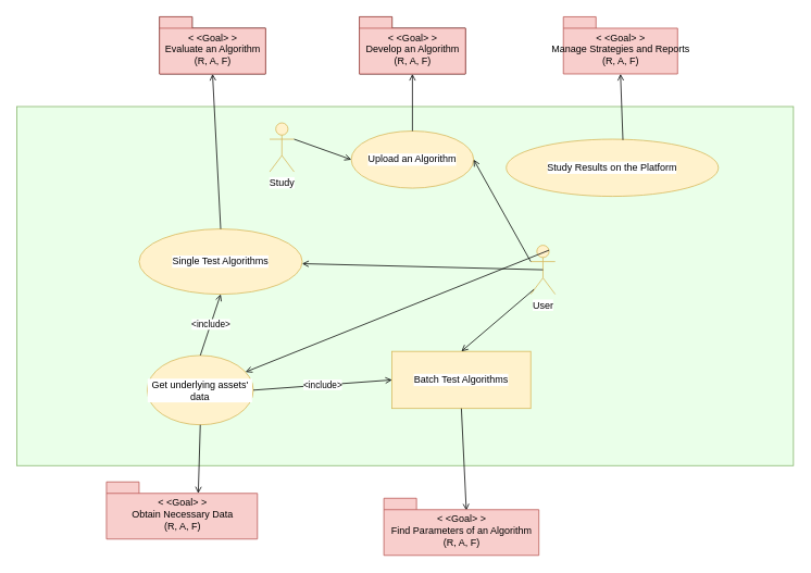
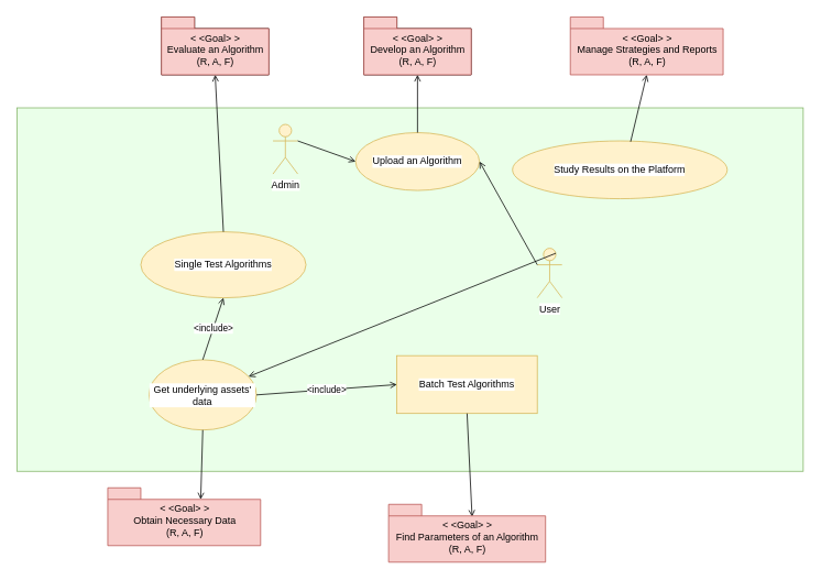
  <mxCell id="0" />
  <mxCell id="1" parent="0" />
  <mxCell id="2" value="" style="rounded=0;whiteSpace=wrap;html=1;labelBackgroundColor=none;labelBorderColor=none;strokeColor=#82b366;fillColor=#EAFFE9;" parent="1" vertex="1"><mxGeometry x="20" y="130" width="952" height="440" as="geometry" /></mxCell>
  <mxCell id="3" value="&lt;span style=&quot;font-weight: normal&quot;&gt;&amp;lt; &amp;lt;Goal&amp;gt; &amp;gt;&lt;br&gt;Develop an Algorithm&lt;br&gt;(R, A, F)&lt;br&gt;&lt;/span&gt;" style="shape=folder;fontStyle=1;spacingTop=10;tabWidth=40;tabHeight=14;tabPosition=left;html=1;" parent="1" vertex="1"><mxGeometry x="440" y="20" width="130" height="70" as="geometry" /></mxCell>
  <mxCell id="4" value="User" style="shape=umlActor;verticalLabelPosition=bottom;verticalAlign=top;html=1;labelBackgroundColor=#ffffff;fillColor=#fff2cc;strokeColor=#d6b656;" parent="1" vertex="1"><mxGeometry x="650" y="300" width="30" height="60" as="geometry" /></mxCell>
- <mxCell id="5" value="Study" style="shape=umlActor;verticalLabelPosition=bottom;verticalAlign=top;html=1;labelBackgroundColor=#ffffff;fillColor=#fff2cc;strokeColor=#d6b656;" parent="1" vertex="1"><mxGeometry x="330" y="150" width="30" height="60" as="geometry" /></mxCell>
+ <mxCell id="5" value="Admin" style="shape=umlActor;verticalLabelPosition=bottom;verticalAlign=top;html=1;labelBackgroundColor=#ffffff;fillColor=#fff2cc;strokeColor=#d6b656;" parent="1" vertex="1"><mxGeometry x="330" y="150" width="30" height="60" as="geometry" /></mxCell>
  <mxCell id="6" value="Upload an Algorithm" style="ellipse;whiteSpace=wrap;html=1;labelBackgroundColor=#ffffff;fillColor=#fff2cc;strokeColor=#d6b656;" parent="1" vertex="1"><mxGeometry x="430" y="160" width="150" height="70" as="geometry" /></mxCell>
  <mxCell id="7" value="Get underlying assets' data" style="ellipse;whiteSpace=wrap;html=1;labelBackgroundColor=#ffffff;fillColor=#fff2cc;strokeColor=#d6b656;" parent="1" vertex="1"><mxGeometry x="180" y="435" width="130" height="85" as="geometry" /></mxCell>
  <mxCell id="8" value="Batch Test Algorithms" style="whiteSpace=wrap;html=1;labelBackgroundColor=#ffffff;fillColor=#fff2cc;strokeColor=#d6b656;rounded=0;" parent="1" vertex="1"><mxGeometry x="480" y="430" width="170" height="70" as="geometry" /></mxCell>
  <mxCell id="9" value="Study Results on the Platform" style="ellipse;whiteSpace=wrap;html=1;labelBackgroundColor=#ffffff;fillColor=#fff2cc;strokeColor=#d6b656;" parent="1" vertex="1"><mxGeometry x="620" y="170" width="260" height="70" as="geometry" /></mxCell>
  <mxCell id="10" value="&lt;span style=&quot;font-weight: normal&quot;&gt;&amp;lt; &amp;lt;Goal&amp;gt; &amp;gt;&lt;br&gt;Evaluate an Algorithm&lt;br&gt;(R, A, F)&lt;br&gt;&lt;/span&gt;" style="shape=folder;fontStyle=1;spacingTop=10;tabWidth=40;tabHeight=14;tabPosition=left;html=1;" parent="1" vertex="1"><mxGeometry x="195" y="20" width="130" height="70" as="geometry" /></mxCell>
- <mxCell id="11" value="&lt;span style=&quot;font-weight: normal&quot;&gt;&amp;lt; &amp;lt;Goal&amp;gt; &amp;gt;&lt;br&gt;Manage Strategies and Reports&lt;br&gt;(R, A, F)&lt;br&gt;&lt;/span&gt;" style="shape=folder;fontStyle=1;spacingTop=10;tabWidth=40;tabHeight=14;tabPosition=left;html=1;fillColor=#f8cecc;strokeColor=#b85450;" parent="1" vertex="1"><mxGeometry x="690" y="20" width="140" height="70" as="geometry" /></mxCell>
+ <mxCell id="11" value="&lt;span style=&quot;font-weight: normal&quot;&gt;&amp;lt; &amp;lt;Goal&amp;gt; &amp;gt;&lt;br&gt;Manage Strategies and Reports&lt;br&gt;(R, A, F)&lt;br&gt;&lt;/span&gt;" style="shape=folder;fontStyle=1;spacingTop=10;tabWidth=40;tabHeight=14;tabPosition=left;html=1;fillColor=#f8cecc;strokeColor=#b85450;" parent="1" vertex="1"><mxGeometry x="690" y="20" width="185" height="70" as="geometry" /></mxCell>
  <mxCell id="12" value="" style="endArrow=open;html=1;exitX=0;exitY=0.333;exitDx=0;exitDy=0;exitPerimeter=0;entryX=1;entryY=0.5;entryDx=0;entryDy=0;endFill=0;labelBackgroundColor=#ffffff;" parent="1" source="4" target="6" edge="1"><mxGeometry width="50" height="50" relative="1" as="geometry"><mxPoint x="450" y="350" as="sourcePoint" /><mxPoint x="500" y="300" as="targetPoint" /></mxGeometry></mxCell>
  <mxCell id="13" value="" style="endArrow=open;html=1;exitX=1;exitY=0.333;exitDx=0;exitDy=0;exitPerimeter=0;entryX=0;entryY=0.5;entryDx=0;entryDy=0;endFill=0;labelBackgroundColor=#ffffff;" parent="1" source="5" target="6" edge="1"><mxGeometry width="50" height="50" relative="1" as="geometry"><mxPoint x="450" y="350" as="sourcePoint" /><mxPoint x="500" y="300" as="targetPoint" /></mxGeometry></mxCell>
  <mxCell id="14" value="Single Test Algorithms" style="ellipse;whiteSpace=wrap;html=1;labelBackgroundColor=#ffffff;fillColor=#fff2cc;strokeColor=#d6b656;" parent="1" vertex="1"><mxGeometry x="170" y="280" width="200" height="80" as="geometry" /></mxCell>
- <mxCell id="15" value="" style="endArrow=open;html=1;exitX=0.133;exitY=0.9;exitDx=0;exitDy=0;exitPerimeter=0;entryX=0.5;entryY=0;entryDx=0;entryDy=0;endFill=0;labelBackgroundColor=#ffffff;" parent="1" source="4" target="8" edge="1"><mxGeometry width="50" height="50" relative="1" as="geometry"><mxPoint x="780" y="140" as="sourcePoint" /><mxPoint x="860" y="190" as="targetPoint" /></mxGeometry></mxCell>
  <mxCell id="16" value="" style="endArrow=open;html=1;exitX=0.5;exitY=0;exitDx=0;exitDy=0;entryX=0.5;entryY=1;entryDx=0;entryDy=0;endFill=0;entryPerimeter=0;" parent="1" source="6" target="3" edge="1"><mxGeometry width="50" height="50" relative="1" as="geometry"><mxPoint x="500" y="225" as="sourcePoint" /><mxPoint x="370" y="90" as="targetPoint" /></mxGeometry></mxCell>
  <mxCell id="17" value="" style="endArrow=open;html=1;exitX=0.5;exitY=0;exitDx=0;exitDy=0;entryX=0.5;entryY=1;entryDx=0;entryDy=0;endFill=0;entryPerimeter=0;" parent="1" source="14" target="10" edge="1"><mxGeometry width="50" height="50" relative="1" as="geometry"><mxPoint x="408.82" y="160" as="sourcePoint" /><mxPoint x="408.82" y="90" as="targetPoint" /></mxGeometry></mxCell>
  <mxCell id="18" value="" style="endArrow=open;html=1;endFill=0;exitX=0.5;exitY=1;exitDx=0;exitDy=0;entryX=0.532;entryY=0.214;entryDx=0;entryDy=0;entryPerimeter=0;" parent="1" source="8" target="24" edge="1"><mxGeometry width="50" height="50" relative="1" as="geometry"><mxPoint x="480" y="300" as="sourcePoint" /><mxPoint x="925" y="100" as="targetPoint" /></mxGeometry></mxCell>
  <mxCell id="19" value="" style="endArrow=open;html=1;endFill=0;labelBackgroundColor=#ffffff;exitX=0.75;exitY=0.1;exitDx=0;exitDy=0;exitPerimeter=0;" parent="1" source="4" target="7" edge="1"><mxGeometry width="50" height="50" relative="1" as="geometry"><mxPoint x="650" y="360" as="sourcePoint" /><mxPoint x="850" y="205" as="targetPoint" /></mxGeometry></mxCell>
  <mxCell id="20" value="" style="endArrow=open;html=1;endFill=0;exitX=0.55;exitY=0.014;exitDx=0;exitDy=0;entryX=0.5;entryY=1;entryDx=0;entryDy=0;entryPerimeter=0;exitPerimeter=0;" parent="1" source="9" target="11" edge="1"><mxGeometry width="50" height="50" relative="1" as="geometry"><mxPoint x="525" y="385" as="sourcePoint" /><mxPoint x="950" y="590" as="targetPoint" /></mxGeometry></mxCell>
  <mxCell id="21" value="" style="endArrow=open;html=1;endFill=0;exitX=0.5;exitY=1;exitDx=0;exitDy=0;entryX=0;entryY=0;entryDx=112.5;entryDy=14;entryPerimeter=0;" parent="1" source="7" target="25" edge="1"><mxGeometry width="50" height="50" relative="1" as="geometry"><mxPoint x="290" y="540" as="sourcePoint" /><mxPoint x="15" y="614" as="targetPoint" /></mxGeometry></mxCell>
  <mxCell id="22" value="&lt;span style=&quot;font-weight: normal&quot;&gt;&amp;lt; &amp;lt;Goal&amp;gt; &amp;gt;&lt;br&gt;Evaluate an Algorithm&lt;br&gt;(R, A, F)&lt;br&gt;&lt;/span&gt;" style="shape=folder;fontStyle=1;spacingTop=10;tabWidth=40;tabHeight=14;tabPosition=left;html=1;fillColor=#f8cecc;strokeColor=#b85450;" parent="1" vertex="1"><mxGeometry x="195" y="20" width="130" height="70" as="geometry" /></mxCell>
  <mxCell id="23" value="&lt;span style=&quot;font-weight: normal&quot;&gt;&amp;lt; &amp;lt;Goal&amp;gt; &amp;gt;&lt;br&gt;Develop an Algorithm&lt;br&gt;(R, A, F)&lt;br&gt;&lt;/span&gt;" style="shape=folder;fontStyle=1;spacingTop=10;tabWidth=40;tabHeight=14;tabPosition=left;html=1;fillColor=#f8cecc;strokeColor=#b85450;" parent="1" vertex="1"><mxGeometry x="440" y="20" width="130" height="70" as="geometry" /></mxCell>
  <mxCell id="24" value="&lt;span style=&quot;font-weight: normal&quot;&gt;&amp;lt; &amp;lt;Goal&amp;gt; &amp;gt;&lt;br&gt;Find Parameters of an Algorithm&lt;br&gt;(R, A, F)&lt;br&gt;&lt;/span&gt;" style="shape=folder;fontStyle=1;spacingTop=10;tabWidth=40;tabHeight=14;tabPosition=left;html=1;fillColor=#f8cecc;strokeColor=#b85450;" parent="1" vertex="1"><mxGeometry x="470" y="610" width="190" height="70" as="geometry" /></mxCell>
  <mxCell id="25" value="&lt;span style=&quot;font-weight: normal&quot;&gt;&amp;lt; &amp;lt;Goal&amp;gt; &amp;gt;&lt;br&gt;Obtain Necessary Data&lt;br&gt;(R, A, F)&lt;br&gt;&lt;/span&gt;" style="shape=folder;fontStyle=1;spacingTop=10;tabWidth=40;tabHeight=14;tabPosition=left;html=1;fillColor=#f8cecc;strokeColor=#b85450;" parent="1" vertex="1"><mxGeometry x="130" y="590" width="185" height="70" as="geometry" /></mxCell>
- <mxCell id="26" value="" style="endArrow=open;html=1;exitX=0.5;exitY=0.5;exitDx=0;exitDy=0;exitPerimeter=0;endFill=0;labelBackgroundColor=#ffffff;" edge="1" parent="1" source="4" target="14"><mxGeometry width="50" height="50" relative="1" as="geometry"><mxPoint x="660" y="330" as="sourcePoint" /><mxPoint x="590" y="205" as="targetPoint" /></mxGeometry></mxCell>
  <mxCell id="27" value="&amp;lt;include&amp;gt;" style="endArrow=open;html=1;endFill=0;exitX=0.5;exitY=0;exitDx=0;exitDy=0;entryX=0.5;entryY=1;entryDx=0;entryDy=0;" edge="1" parent="1" source="7" target="14"><mxGeometry width="50" height="50" relative="1" as="geometry"><mxPoint x="367.5" y="425.5" as="sourcePoint" /><mxPoint x="325" y="529.5" as="targetPoint" /></mxGeometry></mxCell>
  <mxCell id="28" value="&amp;lt;include&amp;gt;" style="endArrow=open;html=1;endFill=0;exitX=1;exitY=0.5;exitDx=0;exitDy=0;entryX=0;entryY=0.5;entryDx=0;entryDy=0;" edge="1" parent="1" source="7" target="8"><mxGeometry width="50" height="50" relative="1" as="geometry"><mxPoint x="255" y="445" as="sourcePoint" /><mxPoint y="370" as="targetPoint" x="280" /></mxGeometry></mxCell>
